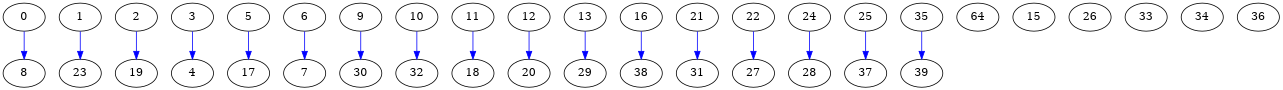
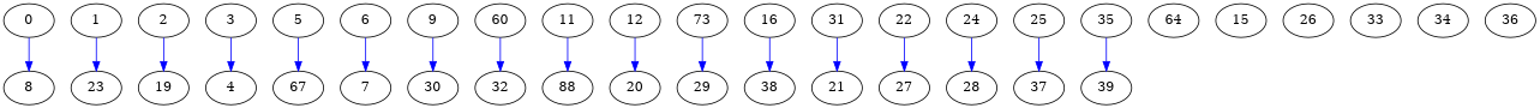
  digraph {
    edge [color=blue]
    0
    8
    1
    23
    2
    19
    3
    4
    5
-   17
+   17 [label=67]
    6
    7
    9
    30
-   10
+   10 [label=60]
    32
    11
-   18
+   18 [label=88]
    12
    20
-   13
+   13 [label=73]
    29
    16
    38
    21
    31
    22
    27
    24
    28
    25
    37
    35
    39
    n35 [label=64]
    15
    26
    33
    34
    36
    subgraph sub_1 {
      0
      8
      1
      23
      2
      19
      3
      4
      5
      17
      6
      7
      9
      30
      10
      32
      11
      18
      12
      20
      13
      29
      16
      38
      21
      31
      22
      27
      24
      28
      25
      37
      35
      39
    }
    0 -> 8
    1 -> 23
    2 -> 19
    3 -> 4
    5 -> 17
    6 -> 7
    9 -> 30
    10 -> 32
    11 -> 18
    12 -> 20
    13 -> 29
    16 -> 38
-   21 -> 31
+   31 -> 21
    22 -> 27
    24 -> 28
    25 -> 37
    35 -> 39
  }
